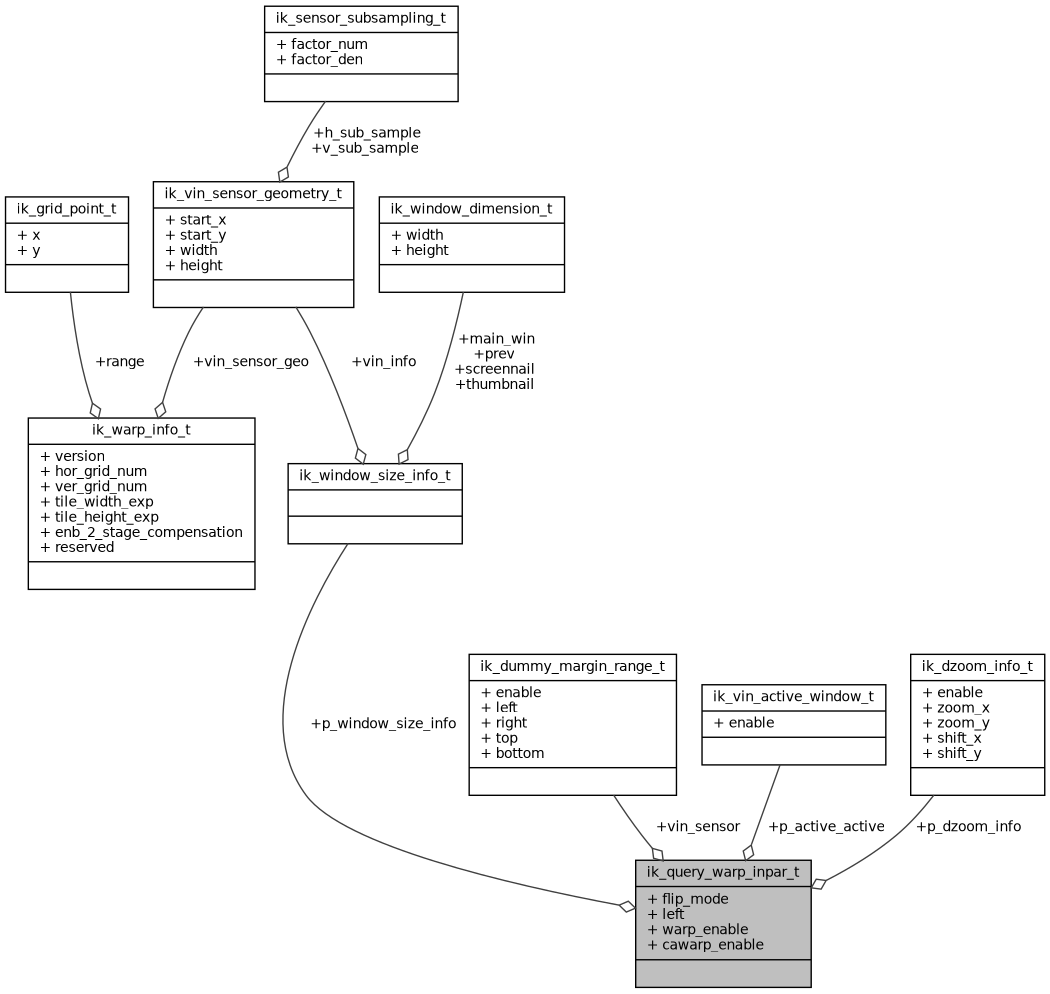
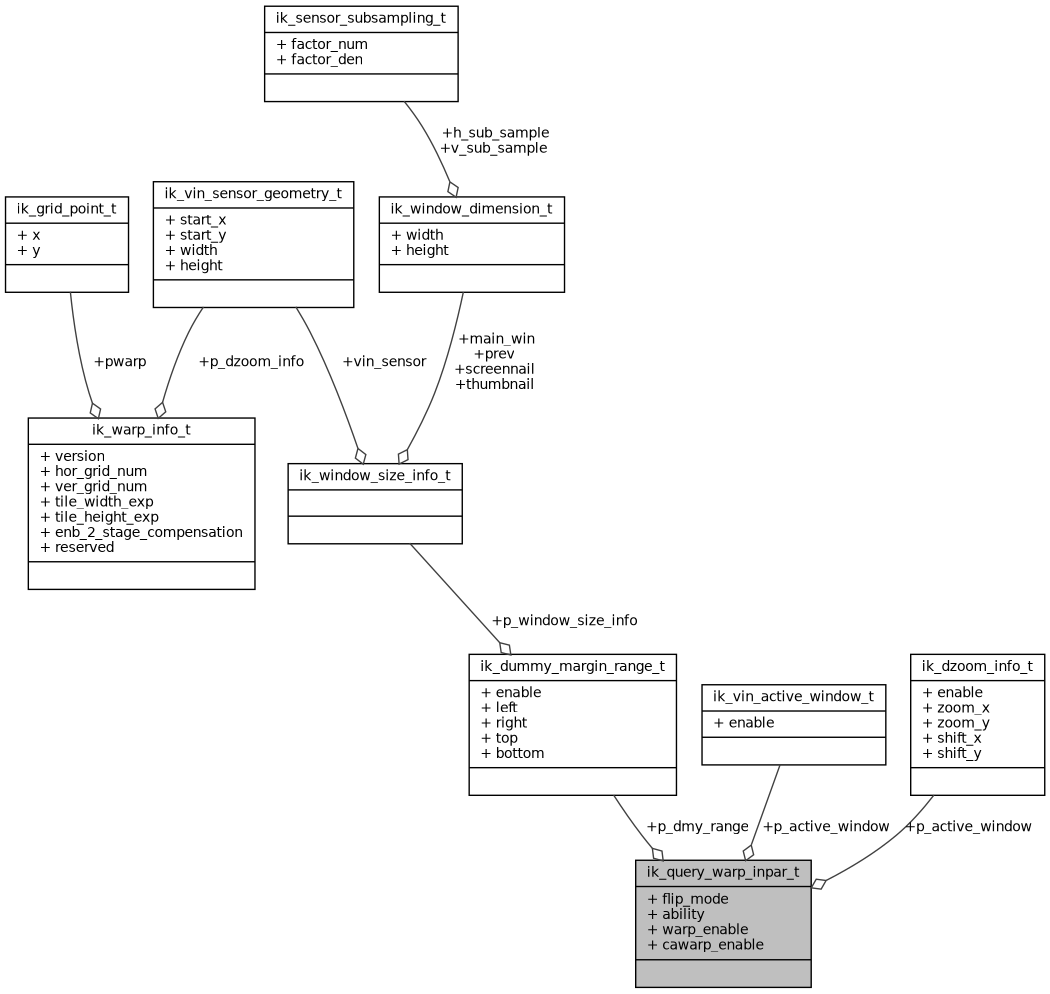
  digraph {
    node [color=black fontname=Helvetica fontsize=10 shape=record]
    edge [arrowhead=odiamond color=grey25 fontname=Helvetica fontsize=10 labelfontname=Helvetica labelfontsize=10 style=solid]
-   n1 [fillcolor=grey75 fontcolor=black height=0.2 label="{ik_query_warp_inpar_t\n|+ flip_mode\l+ left\l+ warp_enable\l+ cawarp_enable\l|}" style=filled width=0.4]
+   n1 [fillcolor=grey75 fontcolor=black height=0.2 label="{ik_query_warp_inpar_t\n|+ flip_mode\l+ ability\l+ warp_enable\l+ cawarp_enable\l|}" style=filled width=0.4]
    n2 [height=0.2 label="{ik_window_size_info_t\n||}" width=0.4]
    n3 [height=0.2 label="{ik_vin_sensor_geometry_t\n|+ start_x\l+ start_y\l+ width\l+ height\l|}" width=0.4]
    n4 [height=0.2 label="{ik_warp_info_t\n|+ version\l+ hor_grid_num\l+ ver_grid_num\l+ tile_width_exp\l+ tile_height_exp\l+ enb_2_stage_compensation\l+ reserved\l|}" width=0.4]
    n5 [height=0.2 label="{ik_sensor_subsampling_t\n|+ factor_num\l+ factor_den\l|}" width=0.4]
    n6 [height=0.2 label="{ik_window_dimension_t\n|+ width\l+ height\l|}" width=0.4]
    n7 [height=0.2 label="{ik_vin_active_window_t\n|+ enable\l|}" width=0.4]
    n8 [height=0.2 label="{ik_dummy_margin_range_t\n|+ enable\l+ left\l+ right\l+ top\l+ bottom\l|}" width=0.4]
    n9 [height=0.2 label="{ik_dzoom_info_t\n|+ enable\l+ zoom_x\l+ zoom_y\l+ shift_x\l+ shift_y\l|}" width=0.4]
    n10 [height=0.2 label="{ik_grid_point_t\n|+ x\l+ y\l|}" width=0.4]
-   n2 -> n1 [label=" +p_window_size_info"]
-   n3 -> n2 [label=" +vin_info"]
-   n3 -> n4 [label=" +vin_sensor_geo"]
-   n5 -> n3 [label=" +h_sub_sample\n+v_sub_sample"]
+   n2 -> n8 [label=" +p_window_size_info"]
+   n3 -> n2 [label=" +vin_sensor"]
+   n3 -> n4 [label=" +p_dzoom_info"]
+   n5 -> n6 [label=" +h_sub_sample\n+v_sub_sample"]
    n6 -> n2 [label=" +main_win\n+prev\n+screennail\n+thumbnail"]
-   n7 -> n1 [label=" +p_active_active"]
-   n8 -> n1 [label=" +vin_sensor"]
-   n9 -> n1 [label=" +p_dzoom_info"]
-   n10 -> n4 [label=" +range"]
+   n7 -> n1 [label=" +p_active_window"]
+   n8 -> n1 [label=" +p_dmy_range"]
+   n9 -> n1 [label=" +p_active_window"]
+   n10 -> n4 [label=" +pwarp"]
  }
